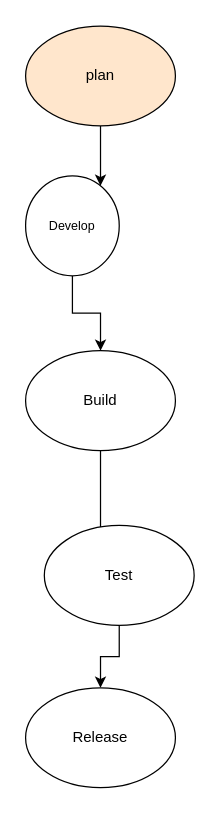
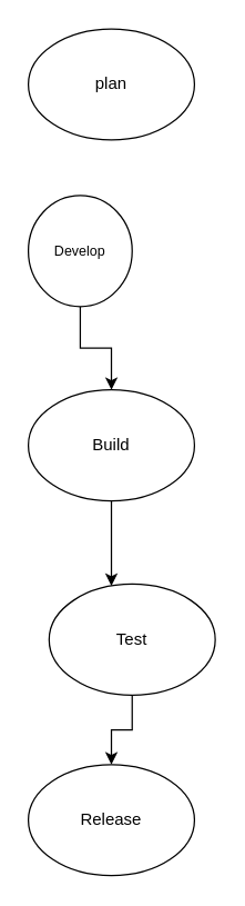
  <mxCell id="0" />
  <mxCell id="1" parent="0" />
- <mxCell id="2" value="" style="edgeStyle=orthogonalEdgeStyle;rounded=0;orthogonalLoop=1;jettySize=auto;html=1;" edge="1" parent="1" source="3" target="5"><mxGeometry relative="1" as="geometry"><Array as="points"><mxPoint x="80" y="150" /><mxPoint x="80" y="150" /></Array></mxGeometry></mxCell>
- <mxCell id="3" value="plan" style="ellipse;whiteSpace=wrap;html=1;fillColor=#ffe6cc;" vertex="1" parent="1"><mxGeometry x="20" width="120" height="80" as="geometry" y="20" /></mxCell>
+ <mxCell id="3" value="plan" style="ellipse;whiteSpace=wrap;html=1;" vertex="1" parent="1"><mxGeometry x="20" width="120" height="80" as="geometry" y="20" /></mxCell>
  <mxCell id="4" value="" style="edgeStyle=orthogonalEdgeStyle;rounded=0;orthogonalLoop=1;jettySize=auto;html=1;" edge="1" parent="1" source="5" target="7"><mxGeometry relative="1" as="geometry" /></mxCell>
  <mxCell id="5" value="&lt;font size=&quot;1&quot;&gt;Develop&lt;/font&gt;" style="ellipse;whiteSpace=wrap;html=1;" vertex="1" parent="1"><mxGeometry x="20" y="140" width="75" height="80" as="geometry" /></mxCell>
- <mxCell id="6" value="" style="edgeStyle=orthogonalEdgeStyle;rounded=0;orthogonalLoop=1;jettySize=auto;html=1;endArrow=none;" edge="1" parent="1" source="7" target="9"><mxGeometry relative="1" as="geometry"><Array as="points"><mxPoint x="80" y="390" /><mxPoint x="80" y="390" /></Array></mxGeometry></mxCell>
+ <mxCell id="6" value="" style="edgeStyle=orthogonalEdgeStyle;rounded=0;orthogonalLoop=1;jettySize=auto;html=1;" edge="1" parent="1" source="7" target="9"><mxGeometry relative="1" as="geometry"><Array as="points"><mxPoint x="80" y="390" /><mxPoint x="80" y="390" /></Array></mxGeometry></mxCell>
  <mxCell id="7" value="Build" style="ellipse;whiteSpace=wrap;html=1;" vertex="1" parent="1"><mxGeometry x="20" y="280" width="120" height="80" as="geometry" /></mxCell>
  <mxCell id="8" value="" style="edgeStyle=orthogonalEdgeStyle;rounded=0;orthogonalLoop=1;jettySize=auto;html=1;" edge="1" parent="1" source="9" target="10"><mxGeometry relative="1" as="geometry" /></mxCell>
  <mxCell id="9" value="Test" style="ellipse;whiteSpace=wrap;html=1;" vertex="1" parent="1"><mxGeometry x="35" y="420" width="120" height="80" as="geometry" /></mxCell>
  <mxCell id="10" value="Release" style="ellipse;whiteSpace=wrap;html=1;" vertex="1" parent="1"><mxGeometry x="20" y="550" width="120" height="80" as="geometry" /></mxCell>
